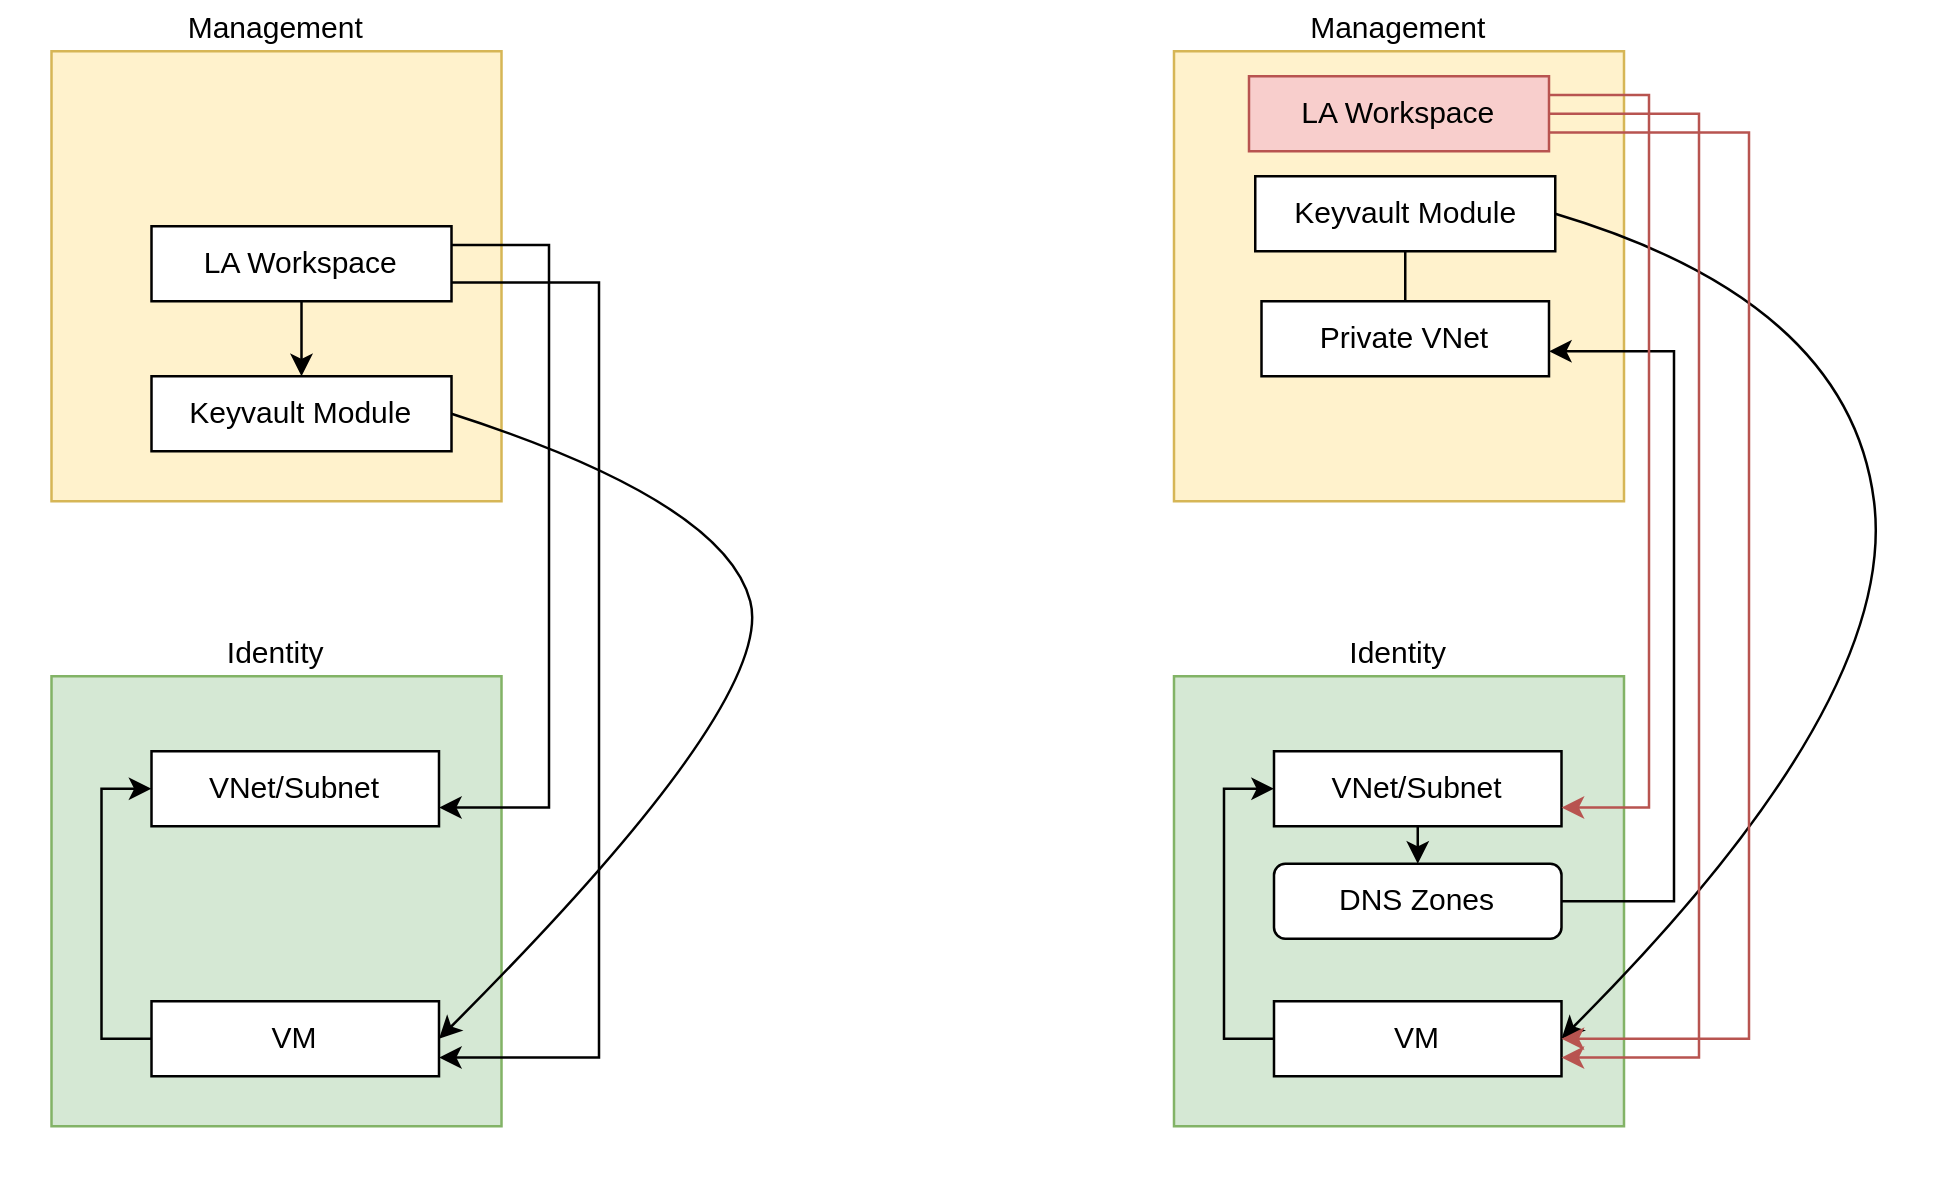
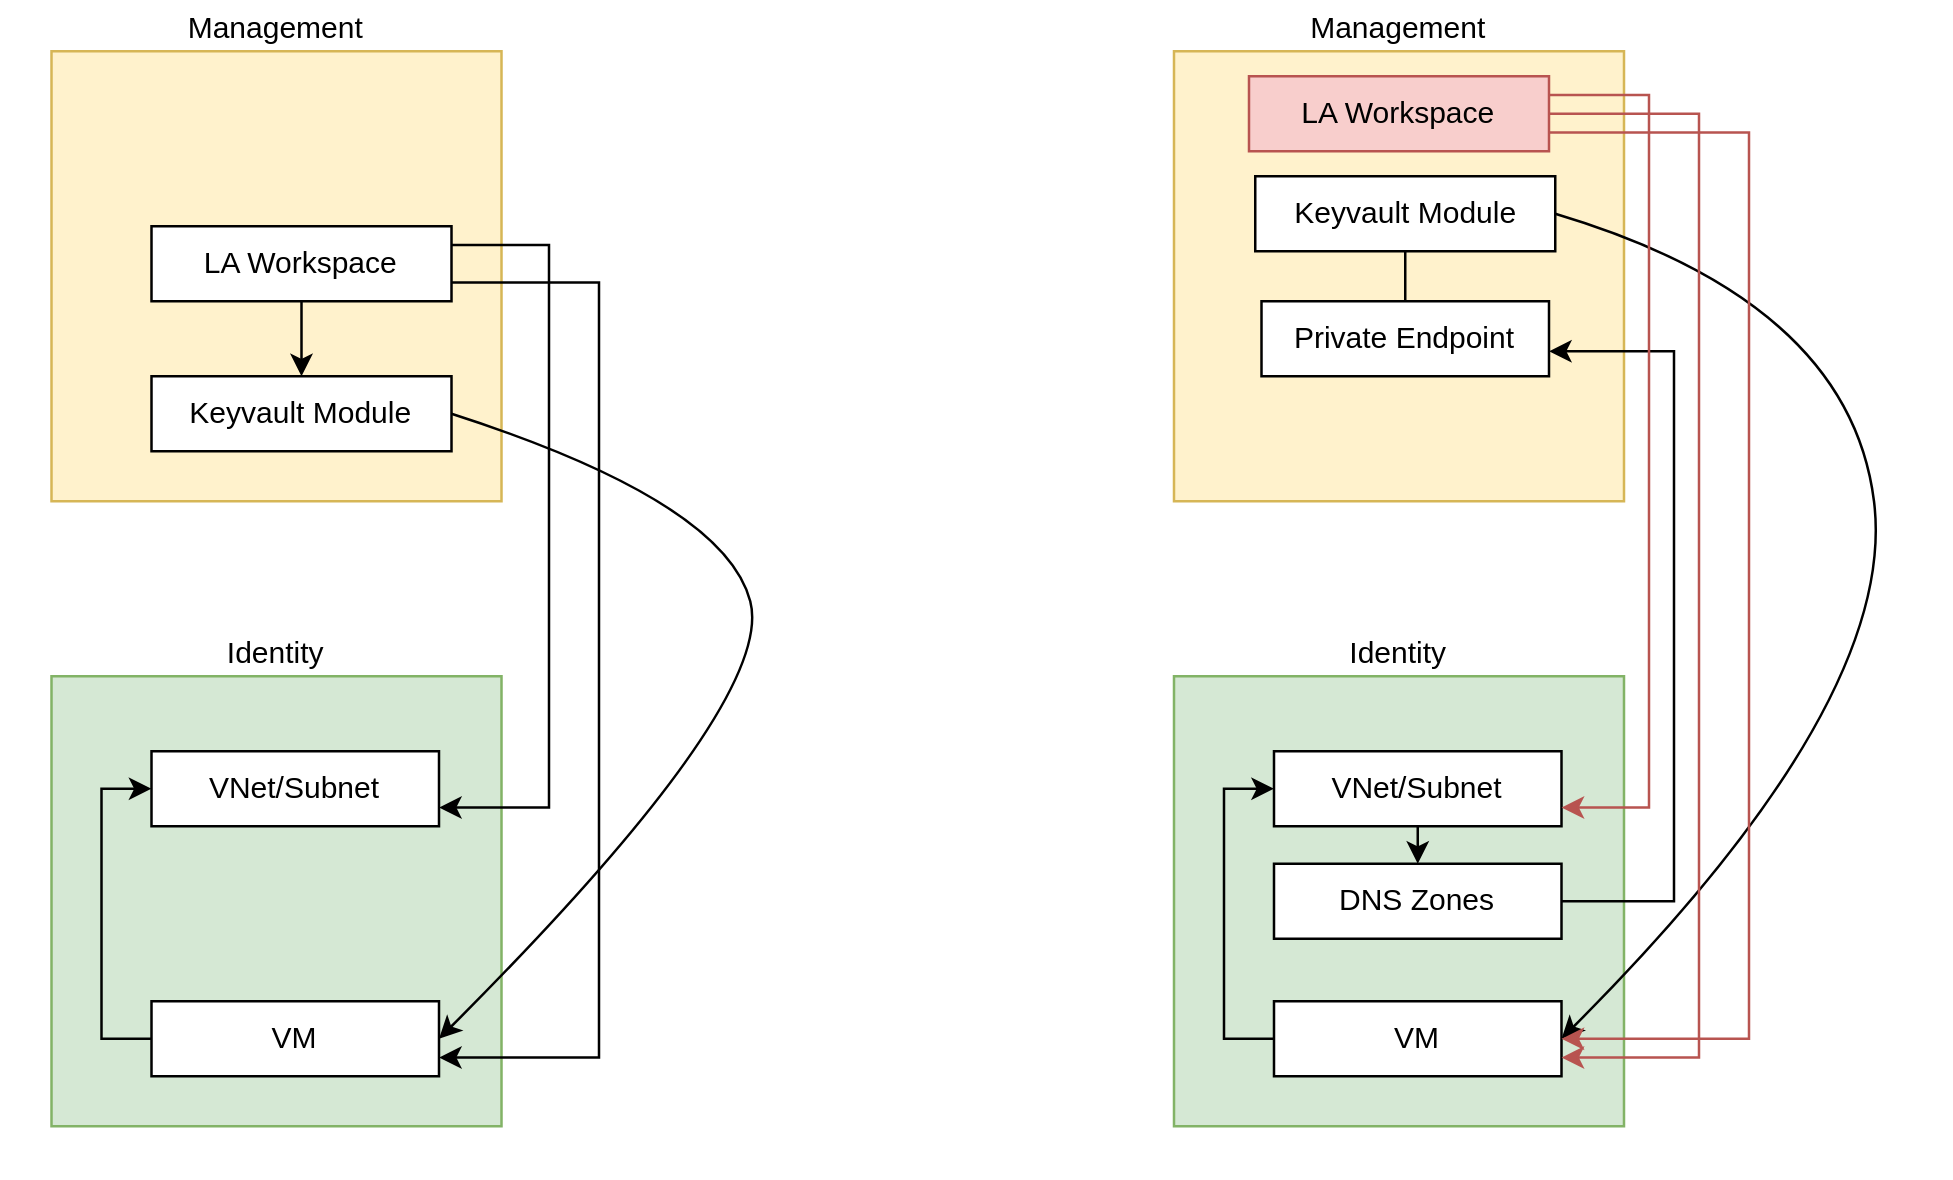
  <mxCell id="0" />
  <mxCell id="1" parent="0" />
  <mxCell id="2" value="Identity" style="whiteSpace=wrap;html=1;aspect=fixed;align=center;fillColor=#d5e8d4;strokeColor=#82b366;labelPosition=center;verticalLabelPosition=top;verticalAlign=bottom;" parent="1" vertex="1"><mxGeometry x="20" y="270" width="180" height="180" as="geometry" /></mxCell>
  <mxCell id="3" value="Management" style="whiteSpace=wrap;html=1;aspect=fixed;fillColor=#fff2cc;strokeColor=#d6b656;labelPosition=center;verticalLabelPosition=top;align=center;verticalAlign=bottom;" parent="1" vertex="1"><mxGeometry x="20" y="20" width="180" height="180" as="geometry" /></mxCell>
  <mxCell id="4" value="Keyvault Module" style="rounded=0;whiteSpace=wrap;html=1;" parent="1" vertex="1"><mxGeometry x="60" y="150" width="120" height="30" as="geometry" /></mxCell>
  <mxCell id="5" value="VNet/Subnet" style="rounded=0;whiteSpace=wrap;html=1;" parent="1" vertex="1"><mxGeometry x="60" y="300" width="115" height="30" as="geometry" /></mxCell>
  <mxCell id="6" style="edgeStyle=orthogonalEdgeStyle;rounded=0;orthogonalLoop=1;jettySize=auto;html=1;exitX=0;exitY=0.5;exitDx=0;exitDy=0;entryX=0;entryY=0.5;entryDx=0;entryDy=0;" parent="1" source="7" target="5" edge="1"><mxGeometry relative="1" as="geometry" /></mxCell>
  <mxCell id="7" value="VM" style="rounded=0;whiteSpace=wrap;html=1;" parent="1" vertex="1"><mxGeometry x="60" y="400" width="115" height="30" as="geometry" /></mxCell>
  <mxCell id="8" value="" style="curved=1;endArrow=classic;html=1;rounded=0;exitX=1;exitY=0.5;exitDx=0;exitDy=0;entryX=1;entryY=0.5;entryDx=0;entryDy=0;" parent="1" source="4" target="7" edge="1"><mxGeometry width="50" height="50" relative="1" as="geometry"><mxPoint x="260" y="240" as="sourcePoint" /><mxPoint x="310" y="190" as="targetPoint" /><Array as="points"><mxPoint x="289" y="200" /><mxPoint x="310" y="280" /></Array></mxGeometry></mxCell>
  <mxCell id="9" value="Identity" style="whiteSpace=wrap;html=1;aspect=fixed;align=center;fillColor=#d5e8d4;strokeColor=#82b366;labelPosition=center;verticalLabelPosition=top;verticalAlign=bottom;" parent="1" vertex="1"><mxGeometry x="469" y="270" width="180" height="180" as="geometry" /></mxCell>
  <mxCell id="10" value="Management" style="whiteSpace=wrap;html=1;aspect=fixed;fillColor=#fff2cc;strokeColor=#d6b656;labelPosition=center;verticalLabelPosition=top;align=center;verticalAlign=bottom;" parent="1" vertex="1"><mxGeometry x="469" y="20" width="180" height="180" as="geometry" /></mxCell>
  <mxCell id="11" style="edgeStyle=orthogonalEdgeStyle;rounded=0;orthogonalLoop=1;jettySize=auto;html=1;entryX=0.478;entryY=0.667;entryDx=0;entryDy=0;entryPerimeter=0;" parent="1" source="12" target="13" edge="1"><mxGeometry relative="1" as="geometry" /></mxCell>
  <mxCell id="12" value="Keyvault Module" style="rounded=0;whiteSpace=wrap;html=1;" parent="1" vertex="1"><mxGeometry x="501.5" y="70" width="120" height="30" as="geometry" /></mxCell>
- <mxCell id="13" value="Private VNet" style="rounded=0;whiteSpace=wrap;html=1;" parent="1" vertex="1"><mxGeometry x="504" y="120" width="115" height="30" as="geometry" /></mxCell>
+ <mxCell id="13" value="Private Endpoint" style="rounded=0;whiteSpace=wrap;html=1;" parent="1" vertex="1"><mxGeometry x="504" y="120" width="115" height="30" as="geometry" /></mxCell>
  <mxCell id="14" style="edgeStyle=orthogonalEdgeStyle;rounded=0;orthogonalLoop=1;jettySize=auto;html=1;exitX=1;exitY=0.5;exitDx=0;exitDy=0;" parent="1" source="15" edge="1"><mxGeometry relative="1" as="geometry"><mxPoint x="619" y="140" as="targetPoint" /><Array as="points"><mxPoint x="669" y="360" /><mxPoint x="669" y="140" /></Array></mxGeometry></mxCell>
- <mxCell id="15" value="DNS Zones" style="whiteSpace=wrap;html=1;rounded=1;" parent="1" vertex="1"><mxGeometry x="509" y="345" width="115" height="30" as="geometry" /></mxCell>
+ <mxCell id="15" value="DNS Zones" style="rounded=0;whiteSpace=wrap;html=1;" parent="1" vertex="1"><mxGeometry x="509" y="345" width="115" height="30" as="geometry" /></mxCell>
  <mxCell id="16" style="edgeStyle=orthogonalEdgeStyle;rounded=0;orthogonalLoop=1;jettySize=auto;html=1;exitX=0.5;exitY=1;exitDx=0;exitDy=0;entryX=0.5;entryY=0;entryDx=0;entryDy=0;" edge="1" parent="1" source="17" target="15"><mxGeometry relative="1" as="geometry" /></mxCell>
  <mxCell id="17" value="VNet/Subnet" style="rounded=0;whiteSpace=wrap;html=1;" parent="1" vertex="1"><mxGeometry x="509" y="300" width="115" height="30" as="geometry" /></mxCell>
  <mxCell id="18" style="edgeStyle=orthogonalEdgeStyle;rounded=0;orthogonalLoop=1;jettySize=auto;html=1;exitX=0;exitY=0.5;exitDx=0;exitDy=0;entryX=0;entryY=0.5;entryDx=0;entryDy=0;" parent="1" source="19" target="17" edge="1"><mxGeometry relative="1" as="geometry" /></mxCell>
  <mxCell id="19" value="VM" style="rounded=0;whiteSpace=wrap;html=1;" parent="1" vertex="1"><mxGeometry x="509" y="400" width="115" height="30" as="geometry" /></mxCell>
  <mxCell id="20" value="" style="curved=1;endArrow=classic;html=1;rounded=0;exitX=1;exitY=0.5;exitDx=0;exitDy=0;entryX=1;entryY=0.5;entryDx=0;entryDy=0;" parent="1" source="12" target="19" edge="1"><mxGeometry width="50" height="50" relative="1" as="geometry"><mxPoint x="709" y="240" as="sourcePoint" /><mxPoint x="759" y="190" as="targetPoint" /><Array as="points"><mxPoint x="739" y="120" /><mxPoint x="759" y="280" /></Array></mxGeometry></mxCell>
  <mxCell id="21" style="edgeStyle=orthogonalEdgeStyle;rounded=0;orthogonalLoop=1;jettySize=auto;html=1;exitX=0.5;exitY=1;exitDx=0;exitDy=0;" parent="1" source="24" target="4" edge="1"><mxGeometry relative="1" as="geometry" /></mxCell>
  <mxCell id="22" style="edgeStyle=orthogonalEdgeStyle;rounded=0;orthogonalLoop=1;jettySize=auto;html=1;exitX=1;exitY=0.25;exitDx=0;exitDy=0;entryX=1;entryY=0.75;entryDx=0;entryDy=0;" parent="1" source="24" target="5" edge="1"><mxGeometry relative="1" as="geometry"><Array as="points"><mxPoint x="219" y="98" /><mxPoint x="219" y="323" /></Array></mxGeometry></mxCell>
  <mxCell id="23" style="edgeStyle=orthogonalEdgeStyle;rounded=0;orthogonalLoop=1;jettySize=auto;html=1;exitX=1;exitY=0.75;exitDx=0;exitDy=0;entryX=1;entryY=0.75;entryDx=0;entryDy=0;" edge="1" parent="1" source="24" target="7"><mxGeometry relative="1" as="geometry"><Array as="points"><mxPoint x="239" y="113" /><mxPoint x="239" y="423" /></Array></mxGeometry></mxCell>
  <mxCell id="24" value="LA Workspace" style="rounded=0;whiteSpace=wrap;html=1;" parent="1" vertex="1"><mxGeometry x="60" y="90" width="120" height="30" as="geometry" /></mxCell>
  <mxCell id="25" style="edgeStyle=orthogonalEdgeStyle;rounded=0;orthogonalLoop=1;jettySize=auto;html=1;entryX=1;entryY=0.5;entryDx=0;entryDy=0;exitX=1;exitY=0.75;exitDx=0;exitDy=0;fillColor=#f8cecc;strokeColor=#b85450;" parent="1" source="28" target="19" edge="1"><mxGeometry relative="1" as="geometry"><Array as="points"><mxPoint x="699" y="53" /><mxPoint x="699" y="415" /></Array></mxGeometry></mxCell>
  <mxCell id="26" style="edgeStyle=orthogonalEdgeStyle;rounded=0;orthogonalLoop=1;jettySize=auto;html=1;exitX=1;exitY=0.25;exitDx=0;exitDy=0;entryX=1;entryY=0.75;entryDx=0;entryDy=0;fillColor=#f8cecc;strokeColor=#b85450;" parent="1" source="28" target="17" edge="1"><mxGeometry relative="1" as="geometry"><Array as="points"><mxPoint x="659" y="38" /><mxPoint x="659" y="323" /></Array></mxGeometry></mxCell>
  <mxCell id="27" style="edgeStyle=orthogonalEdgeStyle;rounded=0;orthogonalLoop=1;jettySize=auto;html=1;exitX=1;exitY=0.5;exitDx=0;exitDy=0;entryX=1;entryY=0.75;entryDx=0;entryDy=0;fillColor=#f8cecc;strokeColor=#b85450;" parent="1" source="28" target="19" edge="1"><mxGeometry relative="1" as="geometry"><Array as="points"><mxPoint x="679" y="45" /><mxPoint x="679" y="423" /></Array></mxGeometry></mxCell>
  <mxCell id="28" value="LA Workspace" style="rounded=0;whiteSpace=wrap;html=1;fillColor=#f8cecc;strokeColor=#b85450;" parent="1" vertex="1"><mxGeometry x="499" y="30" width="120" height="30" as="geometry" /></mxCell>
